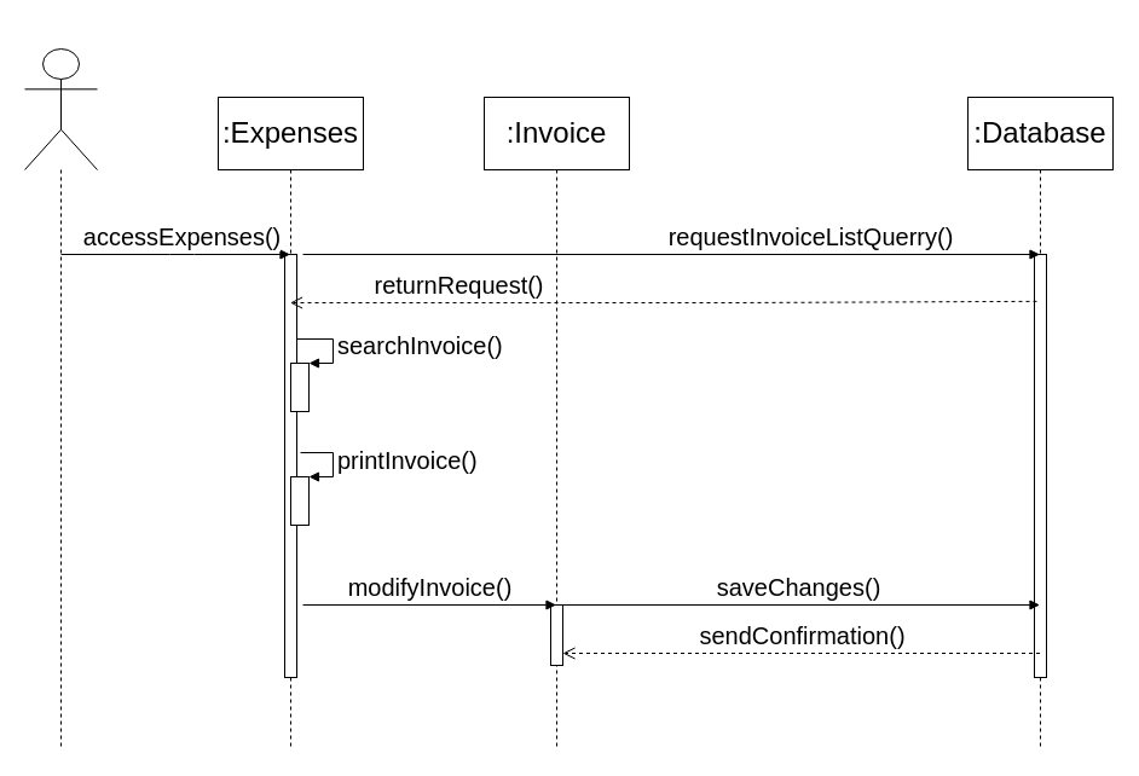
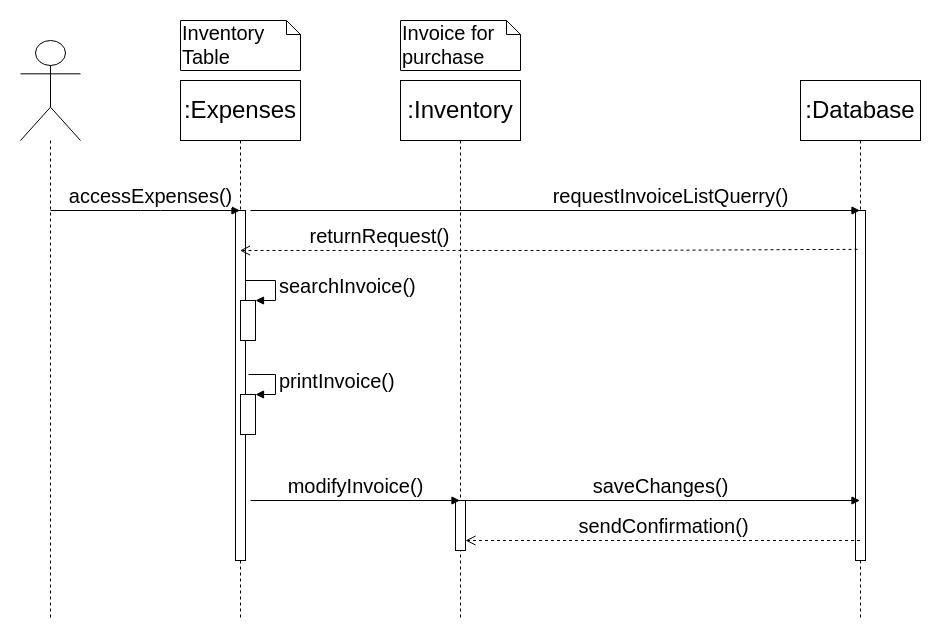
  <mxCell id="0" />
  <mxCell id="1" parent="0" />
- <mxCell id="2" value=":Invoice" style="shape=umlLifeline;perimeter=lifelinePerimeter;whiteSpace=wrap;html=1;container=1;collapsible=0;recursiveResize=0;outlineConnect=0;size=60;fontSize=24;" parent="1" vertex="1"><mxGeometry x="400" y="80" width="120" height="540" as="geometry" /></mxCell>
+ <mxCell id="2" value=":Inventory" style="shape=umlLifeline;perimeter=lifelinePerimeter;whiteSpace=wrap;html=1;container=1;collapsible=0;recursiveResize=0;outlineConnect=0;size=60;fontSize=24;" parent="1" vertex="1"><mxGeometry x="400" y="80" width="120" height="540" as="geometry" /></mxCell>
  <mxCell id="3" value="" style="html=1;points=[];perimeter=orthogonalPerimeter;fontSize=20;" parent="2" vertex="1"><mxGeometry x="55" y="420" width="10" height="50" as="geometry" /></mxCell>
  <mxCell id="4" value=":Database" style="shape=umlLifeline;perimeter=lifelinePerimeter;whiteSpace=wrap;html=1;container=1;collapsible=0;recursiveResize=0;outlineConnect=0;size=60;fontSize=24;" parent="1" vertex="1"><mxGeometry x="800" y="80" width="120" height="540" as="geometry" /></mxCell>
  <mxCell id="5" value="" style="html=1;points=[];perimeter=orthogonalPerimeter;fontSize=20;" parent="4" vertex="1"><mxGeometry x="55" y="130" width="10" height="350" as="geometry" /></mxCell>
  <mxCell id="6" value=":Expenses" style="shape=umlLifeline;perimeter=lifelinePerimeter;whiteSpace=wrap;html=1;container=1;collapsible=0;recursiveResize=0;outlineConnect=0;size=60;fontSize=24;" parent="1" vertex="1"><mxGeometry x="180" y="80" width="120" height="540" as="geometry" /></mxCell>
  <mxCell id="7" value="" style="html=1;points=[];perimeter=orthogonalPerimeter;fontSize=20;" parent="6" vertex="1"><mxGeometry x="55" y="130" width="10" height="350" as="geometry" /></mxCell>
  <mxCell id="8" value="" style="html=1;points=[];perimeter=orthogonalPerimeter;fontSize=20;" parent="6" vertex="1"><mxGeometry x="60" y="220" width="15" height="40" as="geometry" /></mxCell>
  <mxCell id="9" value="searchInvoice()" style="edgeStyle=orthogonalEdgeStyle;html=1;align=left;spacingLeft=2;endArrow=block;rounded=0;entryX=1;entryY=0;fontSize=20;" parent="6" source="7" target="8" edge="1"><mxGeometry relative="1" as="geometry"><mxPoint x="70" y="200" as="sourcePoint" /><Array as="points"><mxPoint x="95" y="200" /><mxPoint x="95" y="220" /></Array></mxGeometry></mxCell>
  <mxCell id="10" value="" style="html=1;points=[];perimeter=orthogonalPerimeter;fontSize=20;" vertex="1" parent="6"><mxGeometry x="60" y="314" width="15" height="40" as="geometry" /></mxCell>
  <mxCell id="11" value="printInvoice()" style="edgeStyle=orthogonalEdgeStyle;html=1;align=left;spacingLeft=2;endArrow=block;rounded=0;entryX=1;entryY=0;fontSize=20;" edge="1" target="10" parent="6"><mxGeometry x="-0.194" y="-6" relative="1" as="geometry"><mxPoint x="68" y="294" as="sourcePoint" /><Array as="points"><mxPoint x="95" y="294" /></Array><mxPoint x="6" y="6" as="offset" /></mxGeometry></mxCell>
  <mxCell id="12" value="" style="shape=umlLifeline;participant=umlActor;perimeter=lifelinePerimeter;whiteSpace=wrap;html=1;container=1;collapsible=0;recursiveResize=0;verticalAlign=top;spacingTop=36;labelBackgroundColor=#ffffff;outlineConnect=0;size=100;" parent="1" vertex="1"><mxGeometry x="20" y="40" width="60" height="580" as="geometry" /></mxCell>
  <mxCell id="13" value="accessExpenses()" style="html=1;verticalAlign=bottom;endArrow=block;fontSize=20;" parent="12" target="6" edge="1"><mxGeometry x="0.055" width="80" relative="1" as="geometry"><mxPoint x="30" y="170" as="sourcePoint" /><mxPoint x="110" y="170" as="targetPoint" /><Array as="points"><mxPoint x="130" y="170" /></Array><mxPoint as="offset" /></mxGeometry></mxCell>
+ <mxCell id="14" value="Inventory Table" style="shape=note;whiteSpace=wrap;html=1;size=14;verticalAlign=top;align=left;spacingTop=-6;fontSize=20;" parent="1" vertex="1"><mxGeometry x="180" width="120" height="50" as="geometry" y="20" /></mxCell>
  <mxCell id="15" value="requestInvoiceListQuerry()" style="html=1;verticalAlign=bottom;endArrow=block;fontSize=20;" parent="1" target="4" edge="1"><mxGeometry x="0.378" width="80" relative="1" as="geometry"><mxPoint x="250" y="210" as="sourcePoint" /><mxPoint x="330" y="210" as="targetPoint" /><Array as="points"><mxPoint x="250" y="210" /></Array><mxPoint as="offset" /></mxGeometry></mxCell>
  <mxCell id="16" value="returnRequest()" style="html=1;verticalAlign=bottom;endArrow=open;dashed=1;endSize=8;fontSize=20;exitX=0.2;exitY=0.111;exitDx=0;exitDy=0;exitPerimeter=0;" parent="1" source="5" target="6" edge="1"><mxGeometry x="0.547" relative="1" as="geometry"><mxPoint x="770" y="240" as="sourcePoint" /><mxPoint x="650" y="240" as="targetPoint" /><mxPoint as="offset" /><Array as="points"><mxPoint x="610" y="250" /></Array></mxGeometry></mxCell>
+ <mxCell id="17" value="Invoice for purchase" style="shape=note;whiteSpace=wrap;html=1;size=14;verticalAlign=top;align=left;spacingTop=-6;fontSize=20;" parent="1" vertex="1"><mxGeometry x="400" width="120" height="50" as="geometry" y="20" /></mxCell>
  <mxCell id="18" value="saveChanges()" style="html=1;verticalAlign=bottom;endArrow=block;fontSize=20;" parent="1" edge="1" target="4"><mxGeometry x="0.003" width="80" relative="1" as="geometry"><mxPoint x="460" y="500" as="sourcePoint" /><mxPoint x="639.5" y="500" as="targetPoint" /><mxPoint as="offset" /></mxGeometry></mxCell>
  <mxCell id="19" value="sendConfirmation()" style="html=1;verticalAlign=bottom;endArrow=open;dashed=1;endSize=8;fontSize=20;" parent="1" target="3" edge="1" source="4"><mxGeometry relative="1" as="geometry"><mxPoint x="850" y="790" as="sourcePoint" /><mxPoint x="770" y="790" as="targetPoint" /><Array as="points"><mxPoint x="710" y="540" /></Array></mxGeometry></mxCell>
  <mxCell id="20" value="modifyInvoice()" style="html=1;verticalAlign=bottom;endArrow=block;fontSize=20;" parent="1" target="2" edge="1"><mxGeometry width="80" relative="1" as="geometry"><mxPoint x="250" y="500" as="sourcePoint" /><mxPoint x="420" y="500" as="targetPoint" /></mxGeometry></mxCell>
